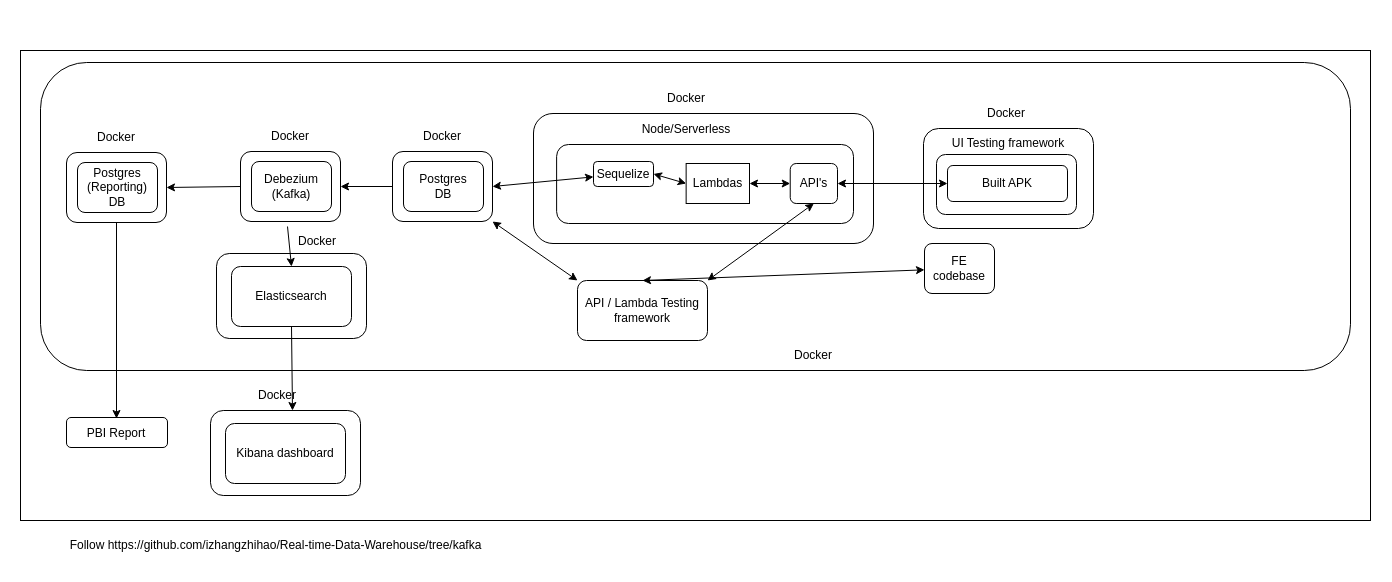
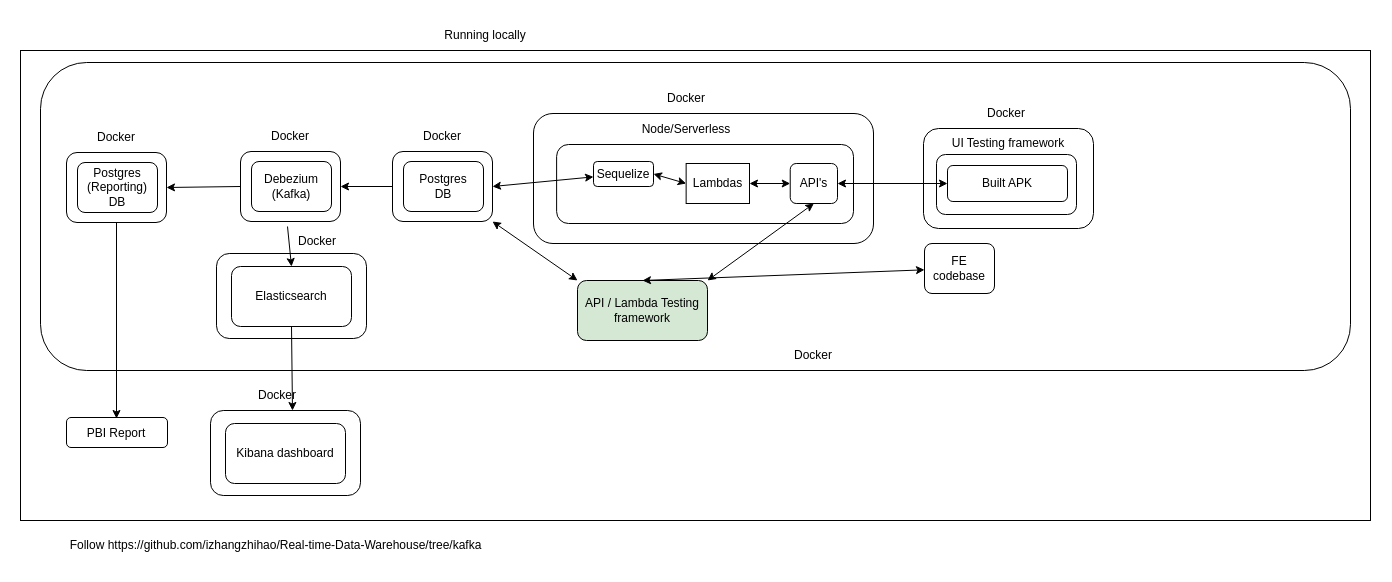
  <mxCell id="0" />
  <mxCell id="1" parent="0" />
  <mxCell id="2" value="" style="rounded=0;whiteSpace=wrap;html=1;" parent="1" vertex="1"><mxGeometry y="50" width="1350" height="470" as="geometry" x="20" /></mxCell>
  <mxCell id="3" value="" style="rounded=1;whiteSpace=wrap;html=1;" parent="1" vertex="1"><mxGeometry x="40" y="62" width="1310" height="308" as="geometry" /></mxCell>
  <mxCell id="4" value="" style="group" parent="1" vertex="1" connectable="0"><mxGeometry x="392" y="121" width="928" height="257" as="geometry" /></mxCell>
  <mxCell id="5" value="" style="rounded=1;whiteSpace=wrap;html=1;" parent="4" vertex="1"><mxGeometry y="30" width="100" height="70" as="geometry" /></mxCell>
  <mxCell id="6" value="" style="rounded=1;whiteSpace=wrap;html=1;" parent="4" vertex="1"><mxGeometry x="11" y="40" width="80" height="50" as="geometry" /></mxCell>
  <mxCell id="7" value="Postgres DB" style="text;html=1;strokeColor=none;fillColor=none;align=center;verticalAlign=middle;whiteSpace=wrap;rounded=0;" parent="4" vertex="1"><mxGeometry x="21" y="50" width="60" height="30" as="geometry" /></mxCell>
  <mxCell id="8" value="Docker" style="text;html=1;strokeColor=none;fillColor=none;align=center;verticalAlign=middle;whiteSpace=wrap;rounded=0;" parent="4" vertex="1"><mxGeometry x="20" width="60" height="30" as="geometry" /></mxCell>
+ <mxCell id="9" value="Running locally" style="text;html=1;strokeColor=none;fillColor=none;align=center;verticalAlign=middle;whiteSpace=wrap;rounded=0;" parent="1" vertex="1"><mxGeometry x="430" y="20" width="110" height="30" as="geometry" /></mxCell>
  <mxCell id="10" value="" style="group" parent="1" vertex="1" connectable="0"><mxGeometry x="66" y="122" width="100" height="100" as="geometry" /></mxCell>
  <mxCell id="11" value="" style="rounded=1;whiteSpace=wrap;html=1;" parent="10" vertex="1"><mxGeometry y="30" width="100" height="70" as="geometry" /></mxCell>
  <mxCell id="12" value="" style="rounded=1;whiteSpace=wrap;html=1;" parent="10" vertex="1"><mxGeometry x="11" y="40" width="80" height="50" as="geometry" /></mxCell>
  <mxCell id="13" value="Postgres (Reporting) DB" style="text;html=1;strokeColor=none;fillColor=none;align=center;verticalAlign=middle;whiteSpace=wrap;rounded=0;" parent="10" vertex="1"><mxGeometry x="21" y="50" width="60" height="30" as="geometry" /></mxCell>
  <mxCell id="14" value="Docker" style="text;html=1;strokeColor=none;fillColor=none;align=center;verticalAlign=middle;whiteSpace=wrap;rounded=0;" parent="10" vertex="1"><mxGeometry x="20" width="60" height="30" as="geometry" /></mxCell>
  <mxCell id="15" value="" style="group" parent="1" vertex="1" connectable="0"><mxGeometry x="66" y="417" width="101" height="30" as="geometry" /></mxCell>
  <mxCell id="16" value="" style="rounded=1;whiteSpace=wrap;html=1;" parent="15" vertex="1"><mxGeometry width="101" height="30" as="geometry" /></mxCell>
  <mxCell id="17" value="PBI Report" style="text;html=1;strokeColor=none;fillColor=none;align=center;verticalAlign=middle;whiteSpace=wrap;rounded=0;" parent="15" vertex="1"><mxGeometry x="5" y="1" width="90" height="30" as="geometry" /></mxCell>
  <mxCell id="18" value="" style="group" parent="1" vertex="1" connectable="0"><mxGeometry x="533" y="83" width="825" height="285" as="geometry" /></mxCell>
  <mxCell id="19" value="" style="rounded=1;whiteSpace=wrap;html=1;" parent="18" vertex="1"><mxGeometry y="30" width="340" height="130" as="geometry" /></mxCell>
  <mxCell id="20" value="" style="rounded=1;whiteSpace=wrap;html=1;" parent="18" vertex="1"><mxGeometry x="23.12" y="61" width="296.88" height="79" as="geometry" /></mxCell>
  <mxCell id="21" value="Lambdas" style="whiteSpace=wrap;html=1;rounded=0;" parent="18" vertex="1"><mxGeometry x="152.64" y="80" width="63.36" height="40" as="geometry" /></mxCell>
  <mxCell id="22" value="API's" style="rounded=1;whiteSpace=wrap;html=1;" parent="18" vertex="1"><mxGeometry x="256.72" y="80" width="47.28" height="40" as="geometry" /></mxCell>
  <mxCell id="23" value="Node/Serverless" style="text;html=1;strokeColor=none;fillColor=none;align=center;verticalAlign=middle;whiteSpace=wrap;rounded=0;" parent="18" vertex="1"><mxGeometry x="111.52" y="31" width="81.6" height="30" as="geometry" /></mxCell>
  <mxCell id="24" value="Docker" style="text;html=1;strokeColor=none;fillColor=none;align=center;verticalAlign=middle;whiteSpace=wrap;rounded=0;" parent="18" vertex="1"><mxGeometry x="111.52" width="81.6" height="30" as="geometry" /></mxCell>
  <mxCell id="25" value="" style="endArrow=classic;startArrow=classic;html=1;rounded=0;entryX=0;entryY=0.5;entryDx=0;entryDy=0;exitX=1;exitY=0.5;exitDx=0;exitDy=0;" parent="18" source="21" target="22" edge="1"><mxGeometry width="50" height="50" relative="1" as="geometry"><mxPoint x="81.6" y="190" as="sourcePoint" /><mxPoint x="149.6" y="140" as="targetPoint" /></mxGeometry></mxCell>
  <mxCell id="26" value="Sequelize" style="rounded=1;whiteSpace=wrap;html=1;" parent="18" vertex="1"><mxGeometry x="60" y="78" width="60" height="25" as="geometry" /></mxCell>
  <mxCell id="27" value="" style="endArrow=classic;startArrow=classic;html=1;rounded=0;entryX=0;entryY=0.5;entryDx=0;entryDy=0;exitX=1;exitY=0.5;exitDx=0;exitDy=0;" parent="18" source="26" target="21" edge="1"><mxGeometry width="50" height="50" relative="1" as="geometry"><mxPoint x="60" y="168" as="sourcePoint" /><mxPoint x="110" y="118" as="targetPoint" /></mxGeometry></mxCell>
  <mxCell id="28" value="" style="endArrow=classic;startArrow=classic;html=1;rounded=0;exitX=1;exitY=0.5;exitDx=0;exitDy=0;" parent="1" source="5" target="26" edge="1"><mxGeometry width="50" height="50" relative="1" as="geometry"><mxPoint x="593" y="240" as="sourcePoint" /><mxPoint x="573" y="186" as="targetPoint" /></mxGeometry></mxCell>
  <mxCell id="29" value="" style="endArrow=classic;html=1;rounded=0;exitX=0;exitY=0.5;exitDx=0;exitDy=0;entryX=1;entryY=0.5;entryDx=0;entryDy=0;" parent="1" source="5" target="46" edge="1"><mxGeometry width="50" height="50" relative="1" as="geometry"><mxPoint x="140" y="290" as="sourcePoint" /><mxPoint x="190" y="240" as="targetPoint" /></mxGeometry></mxCell>
  <mxCell id="30" value="" style="endArrow=classic;html=1;rounded=0;exitX=0.5;exitY=1;exitDx=0;exitDy=0;entryX=0.5;entryY=0;entryDx=0;entryDy=0;" parent="1" source="11" target="17" edge="1"><mxGeometry width="50" height="50" relative="1" as="geometry"><mxPoint x="410" y="240" as="sourcePoint" /><mxPoint x="460" y="190" as="targetPoint" /></mxGeometry></mxCell>
  <mxCell id="31" value="FE codebase" style="rounded=1;whiteSpace=wrap;html=1;" parent="1" vertex="1"><mxGeometry x="924" y="243" width="70" height="50" as="geometry" /></mxCell>
  <mxCell id="32" value="" style="group" parent="1" vertex="1" connectable="0"><mxGeometry x="923" y="98" width="170" height="130" as="geometry" /></mxCell>
  <mxCell id="33" value="" style="rounded=1;whiteSpace=wrap;html=1;" parent="32" vertex="1"><mxGeometry y="30" width="170" height="100" as="geometry" /></mxCell>
  <mxCell id="34" value="" style="group" parent="32" vertex="1" connectable="0"><mxGeometry x="13" y="30" width="140" height="86" as="geometry" /></mxCell>
  <mxCell id="35" value="" style="rounded=1;whiteSpace=wrap;html=1;" parent="34" vertex="1"><mxGeometry y="26" width="140" height="60" as="geometry" /></mxCell>
  <mxCell id="36" value="Built APK" style="rounded=1;whiteSpace=wrap;html=1;" parent="34" vertex="1"><mxGeometry x="11" y="37" width="120" height="36" as="geometry" /></mxCell>
  <mxCell id="37" value="UI Testing framework" style="text;html=1;strokeColor=none;fillColor=none;align=center;verticalAlign=middle;whiteSpace=wrap;rounded=0;" parent="34" vertex="1"><mxGeometry x="7" width="130" height="30" as="geometry" /></mxCell>
  <mxCell id="38" value="Docker" style="text;html=1;strokeColor=none;fillColor=none;align=center;verticalAlign=middle;whiteSpace=wrap;rounded=0;" parent="32" vertex="1"><mxGeometry x="53" width="60" height="30" as="geometry" /></mxCell>
  <mxCell id="39" value="" style="endArrow=classic;startArrow=classic;html=1;rounded=0;exitX=1;exitY=0.5;exitDx=0;exitDy=0;entryX=0;entryY=0.5;entryDx=0;entryDy=0;" parent="1" source="22" target="36" edge="1"><mxGeometry width="50" height="50" relative="1" as="geometry"><mxPoint x="893" y="230" as="sourcePoint" /><mxPoint x="943" y="180" as="targetPoint" /></mxGeometry></mxCell>
- <mxCell id="40" value="API / Lambda Testing framework" style="rounded=1;whiteSpace=wrap;html=1;" parent="1" vertex="1"><mxGeometry x="577" y="280" width="130" height="60" as="geometry" /></mxCell>
+ <mxCell id="40" value="API / Lambda Testing framework" style="rounded=1;whiteSpace=wrap;html=1;fillColor=#d5e8d4;" parent="1" vertex="1"><mxGeometry x="577" y="280" width="130" height="60" as="geometry" /></mxCell>
  <mxCell id="41" value="" style="endArrow=classic;startArrow=classic;html=1;rounded=0;entryX=0.5;entryY=1;entryDx=0;entryDy=0;exitX=1;exitY=0;exitDx=0;exitDy=0;" parent="1" source="40" target="22" edge="1"><mxGeometry width="50" height="50" relative="1" as="geometry"><mxPoint x="663" y="310" as="sourcePoint" /><mxPoint x="713" y="260" as="targetPoint" /></mxGeometry></mxCell>
  <mxCell id="42" value="" style="endArrow=classic;startArrow=classic;html=1;rounded=0;exitX=0.5;exitY=0;exitDx=0;exitDy=0;" parent="1" source="40" target="31" edge="1"><mxGeometry width="50" height="50" relative="1" as="geometry"><mxPoint x="663" y="310" as="sourcePoint" /><mxPoint x="713" y="260" as="targetPoint" /></mxGeometry></mxCell>
  <mxCell id="43" value="Docker" style="text;html=1;strokeColor=none;fillColor=none;align=center;verticalAlign=middle;whiteSpace=wrap;rounded=0;" parent="1" vertex="1"><mxGeometry x="783" y="340" width="60" height="30" as="geometry" /></mxCell>
  <mxCell id="44" value="" style="group" parent="1" vertex="1" connectable="0"><mxGeometry x="240" y="121" width="100" height="100" as="geometry" /></mxCell>
  <mxCell id="45" value="Docker" style="text;html=1;strokeColor=none;fillColor=none;align=center;verticalAlign=middle;whiteSpace=wrap;rounded=0;" parent="44" vertex="1"><mxGeometry x="20" width="60" height="30" as="geometry" /></mxCell>
  <mxCell id="46" value="" style="rounded=1;whiteSpace=wrap;html=1;" parent="1" vertex="1"><mxGeometry x="240" y="151" width="100" height="70" as="geometry" /></mxCell>
  <mxCell id="47" value="" style="rounded=1;whiteSpace=wrap;html=1;" parent="1" vertex="1"><mxGeometry x="251" y="161" width="80" height="50" as="geometry" /></mxCell>
  <mxCell id="48" value="Debezium (Kafka)" style="text;html=1;strokeColor=none;fillColor=none;align=center;verticalAlign=middle;whiteSpace=wrap;rounded=0;" parent="1" vertex="1"><mxGeometry x="261" y="171" width="60" height="30" as="geometry" /></mxCell>
  <mxCell id="49" value="" style="endArrow=classic;html=1;rounded=0;exitX=0;exitY=0.5;exitDx=0;exitDy=0;entryX=1;entryY=0.5;entryDx=0;entryDy=0;" parent="1" source="46" target="11" edge="1"><mxGeometry width="50" height="50" relative="1" as="geometry"><mxPoint x="402" y="196" as="sourcePoint" /><mxPoint x="350" y="306" as="targetPoint" /></mxGeometry></mxCell>
  <mxCell id="50" value="Follow&amp;nbsp;https://github.com/izhangzhihao/Real-time-Data-Warehouse/tree/kafka" style="text;html=1;align=center;verticalAlign=middle;resizable=0;points=[];autosize=1;strokeColor=none;fillColor=none;" parent="1" vertex="1"><mxGeometry x="55" y="530" width="440" height="30" as="geometry" /></mxCell>
  <mxCell id="51" value="" style="group" parent="1" vertex="1" connectable="0"><mxGeometry x="210" y="380" width="150" height="115" as="geometry" /></mxCell>
  <mxCell id="52" value="Docker" style="text;html=1;strokeColor=none;fillColor=none;align=center;verticalAlign=middle;whiteSpace=wrap;rounded=0;" parent="51" vertex="1"><mxGeometry x="37" width="60" height="30" as="geometry" /></mxCell>
  <mxCell id="53" value="" style="rounded=1;whiteSpace=wrap;html=1;" parent="51" vertex="1"><mxGeometry y="30" width="150" height="85" as="geometry" /></mxCell>
  <mxCell id="54" value="Kibana dashboard" style="rounded=1;whiteSpace=wrap;html=1;" parent="51" vertex="1"><mxGeometry x="15" y="43" width="120" height="60" as="geometry" /></mxCell>
  <mxCell id="55" value="" style="group" parent="1" vertex="1" connectable="0"><mxGeometry x="216" y="221" width="150" height="117" as="geometry" /></mxCell>
  <mxCell id="56" value="Docker" style="text;html=1;strokeColor=none;fillColor=none;align=center;verticalAlign=middle;whiteSpace=wrap;rounded=0;" parent="55" vertex="1"><mxGeometry x="71" y="5" width="60" height="30" as="geometry" /></mxCell>
  <mxCell id="57" value="" style="group" parent="55" vertex="1" connectable="0"><mxGeometry y="32" width="150" height="85" as="geometry" /></mxCell>
  <mxCell id="58" value="" style="rounded=1;whiteSpace=wrap;html=1;" parent="57" vertex="1"><mxGeometry width="150" height="85" as="geometry" /></mxCell>
  <mxCell id="59" value="Elasticsearch" style="rounded=1;whiteSpace=wrap;html=1;" parent="57" vertex="1"><mxGeometry x="15" y="13" width="120" height="60" as="geometry" /></mxCell>
  <mxCell id="60" value="" style="endArrow=classic;html=1;rounded=0;exitX=0;exitY=0;exitDx=0;exitDy=0;entryX=0.5;entryY=0;entryDx=0;entryDy=0;" parent="55" source="56" target="59" edge="1"><mxGeometry width="50" height="50" relative="1" as="geometry"><mxPoint x="364" y="119" as="sourcePoint" /><mxPoint x="414" y="69" as="targetPoint" /></mxGeometry></mxCell>
  <mxCell id="61" value="" style="endArrow=classic;html=1;rounded=0;exitX=0.5;exitY=1;exitDx=0;exitDy=0;entryX=0.75;entryY=1;entryDx=0;entryDy=0;" parent="1" source="59" target="52" edge="1"><mxGeometry width="50" height="50" relative="1" as="geometry"><mxPoint x="580" y="340" as="sourcePoint" /><mxPoint x="630" y="290" as="targetPoint" /></mxGeometry></mxCell>
  <mxCell id="62" value="" style="endArrow=classic;startArrow=classic;html=1;rounded=0;entryX=1;entryY=1;entryDx=0;entryDy=0;exitX=0;exitY=0;exitDx=0;exitDy=0;" edge="1" parent="1" source="40" target="5"><mxGeometry width="50" height="50" relative="1" as="geometry"><mxPoint x="500" y="290" as="sourcePoint" /><mxPoint x="550" y="240" as="targetPoint" /></mxGeometry></mxCell>
